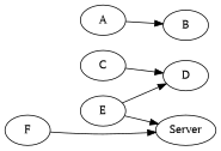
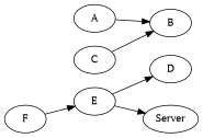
  digraph {
    fontname="PT Serif"
    rankdir=LR
    node [fontname="PT Serif"]
    edge [fontname="PT Serif"]
    A
    B
    C
    E
    Server
    D
    F
    A -> B
-   C -> D
+   C -> B
    E -> Server
    E -> D
-   F -> Server
+   F -> E
  }
